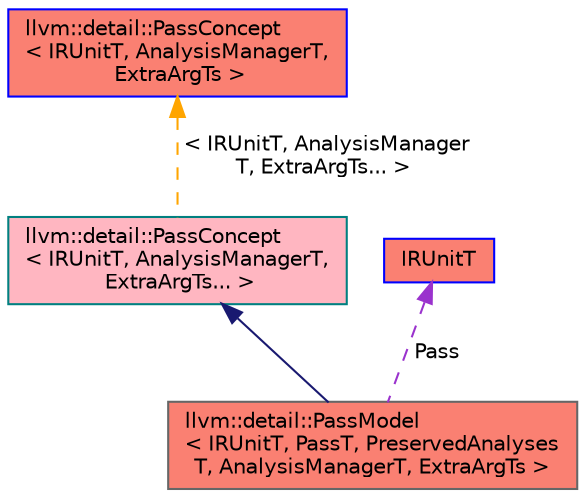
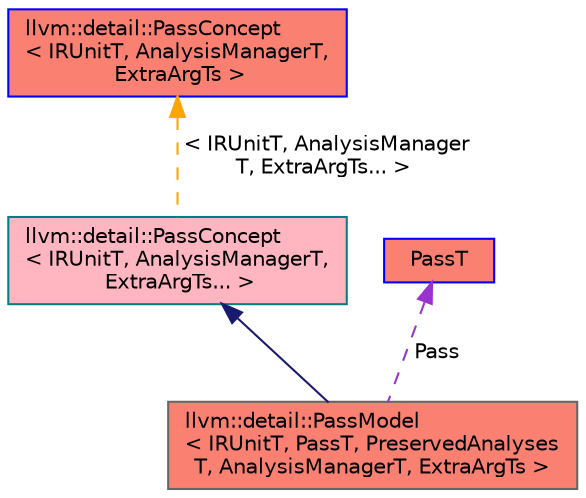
  digraph {
    node [color=blue fillcolor=salmon fontname=Helvetica fontsize=10 shape=record style=filled]
    edge [dir=back fontname=Helvetica fontsize=10 labelfontname=Helvetica labelfontsize=10 style=dashed]
    n1 [color=gray40 fontcolor=black height=0.2 label="llvm::detail::PassModel\l\< IRUnitT, PassT, PreservedAnalyses\lT, AnalysisManagerT, ExtraArgTs \>" width=0.4]
    n2 [color=teal height=0.2 label="llvm::detail::PassConcept\l\< IRUnitT, AnalysisManagerT,\l ExtraArgTs... \>" width=0.4 fillcolor=lightpink]
    n3 [height=0.2 label="llvm::detail::PassConcept\l\< IRUnitT, AnalysisManagerT,\l ExtraArgTs \>" width=0.4]
-   n4 [height=0.2 label=IRUnitT width=0.4]
+   n4 [height=0.2 label=PassT width=0.4]
    n2 -> n1 [color=midnightblue style=solid]
    n3 -> n2 [color=orange label=" \< IRUnitT, AnalysisManager\lT, ExtraArgTs... \>"]
    n4 -> n1 [color=darkorchid3 label=" Pass"]
  }
